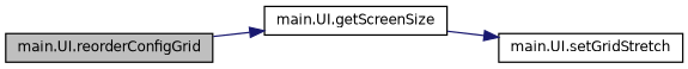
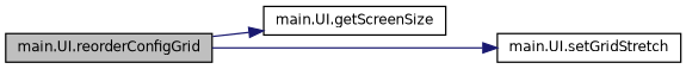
  digraph {
    rankdir=LR
    node [color=black fillcolor=white fontname=Helvetica fontsize=10 shape=record style=filled]
    edge [color=midnightblue fontname=Helvetica fontsize=10 labelfontname=Helvetica labelfontsize=10 style=solid]
    n1 [fillcolor=grey75 fontcolor=black height=0.2 label="main.UI.reorderConfigGrid" width=0.4]
    n2 [height=0.2 label="main.UI.getScreenSize" width=0.4]
    n3 [height=0.2 label="main.UI.setGridStretch" width=0.4]
    n1 -> n2
-   n2 -> n3
+   n1 -> n3
  }
